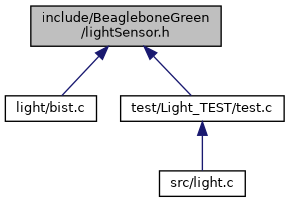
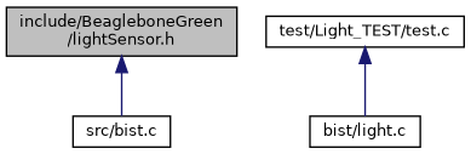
  digraph {
    node [color=black fillcolor=white fontname=Helvetica fontsize=10 shape=record style=filled]
    edge [color=midnightblue dir=back fontname=Helvetica fontsize=10 labelfontname=Helvetica labelfontsize=10 style=solid]
    n1 [fillcolor=grey75 fontcolor=black height=0.2 label="include/BeagleboneGreen\l/lightSensor.h" width=0.4]
-   n2 [height=0.2 label="light/bist.c" width=0.4]
+   n2 [height=0.2 label="src/bist.c" width=0.4]
    n3 [height=0.2 label="test/Light_TEST/test.c" width=0.4]
-   n4 [height=0.2 label="src/light.c" width=0.4]
+   n4 [height=0.2 label="bist/light.c" width=0.4]
    n1 -> n2
-   n1 -> n3
    n3 -> n4
  }
